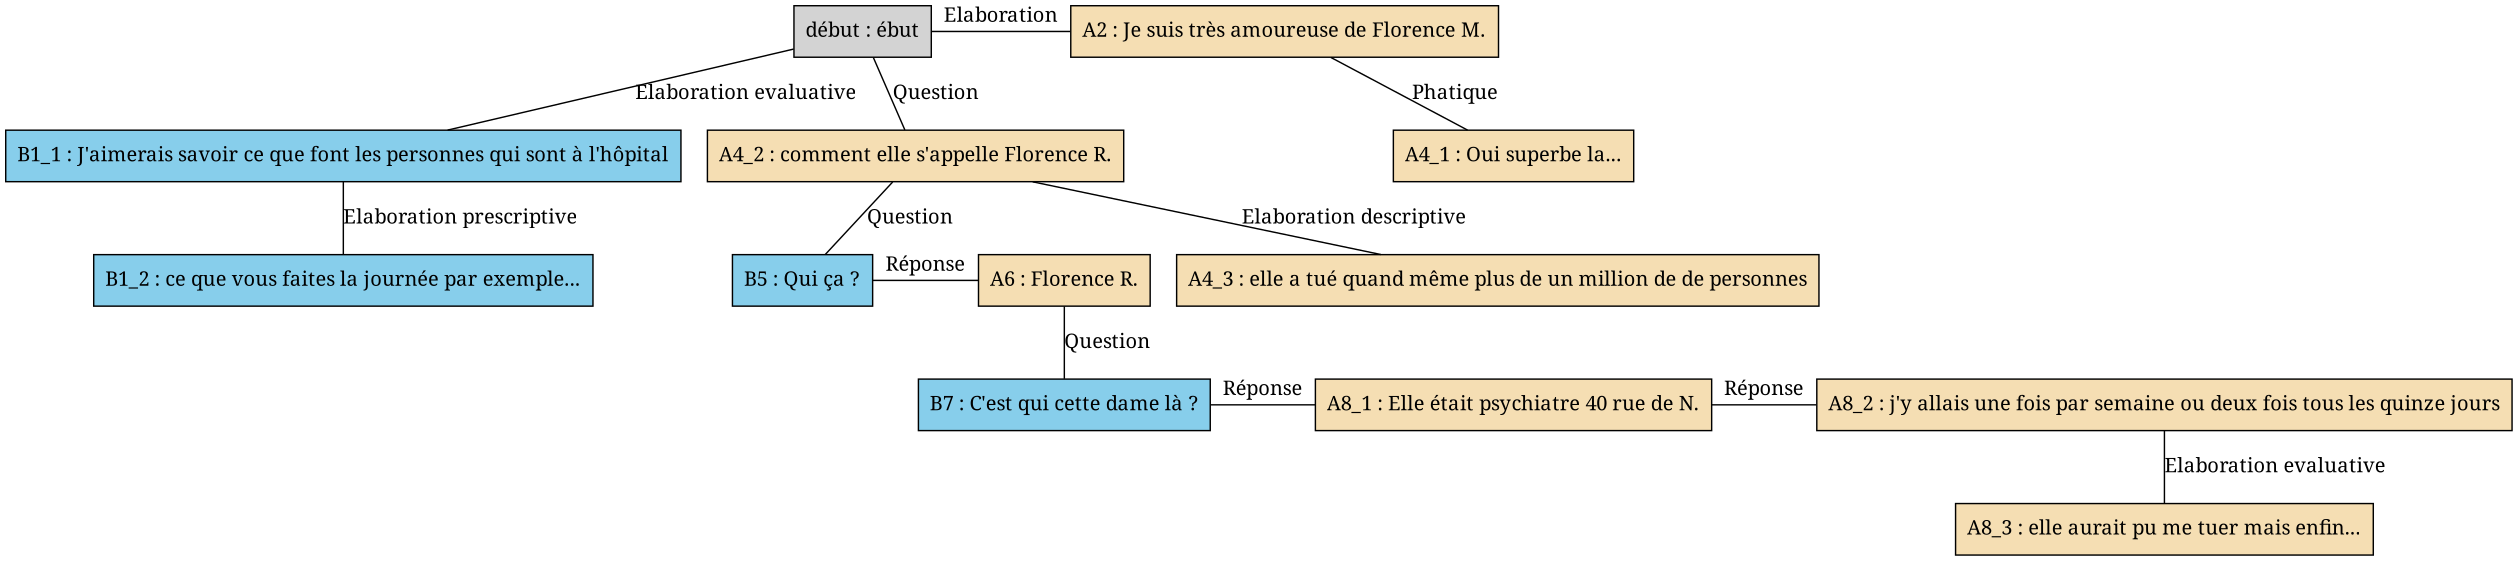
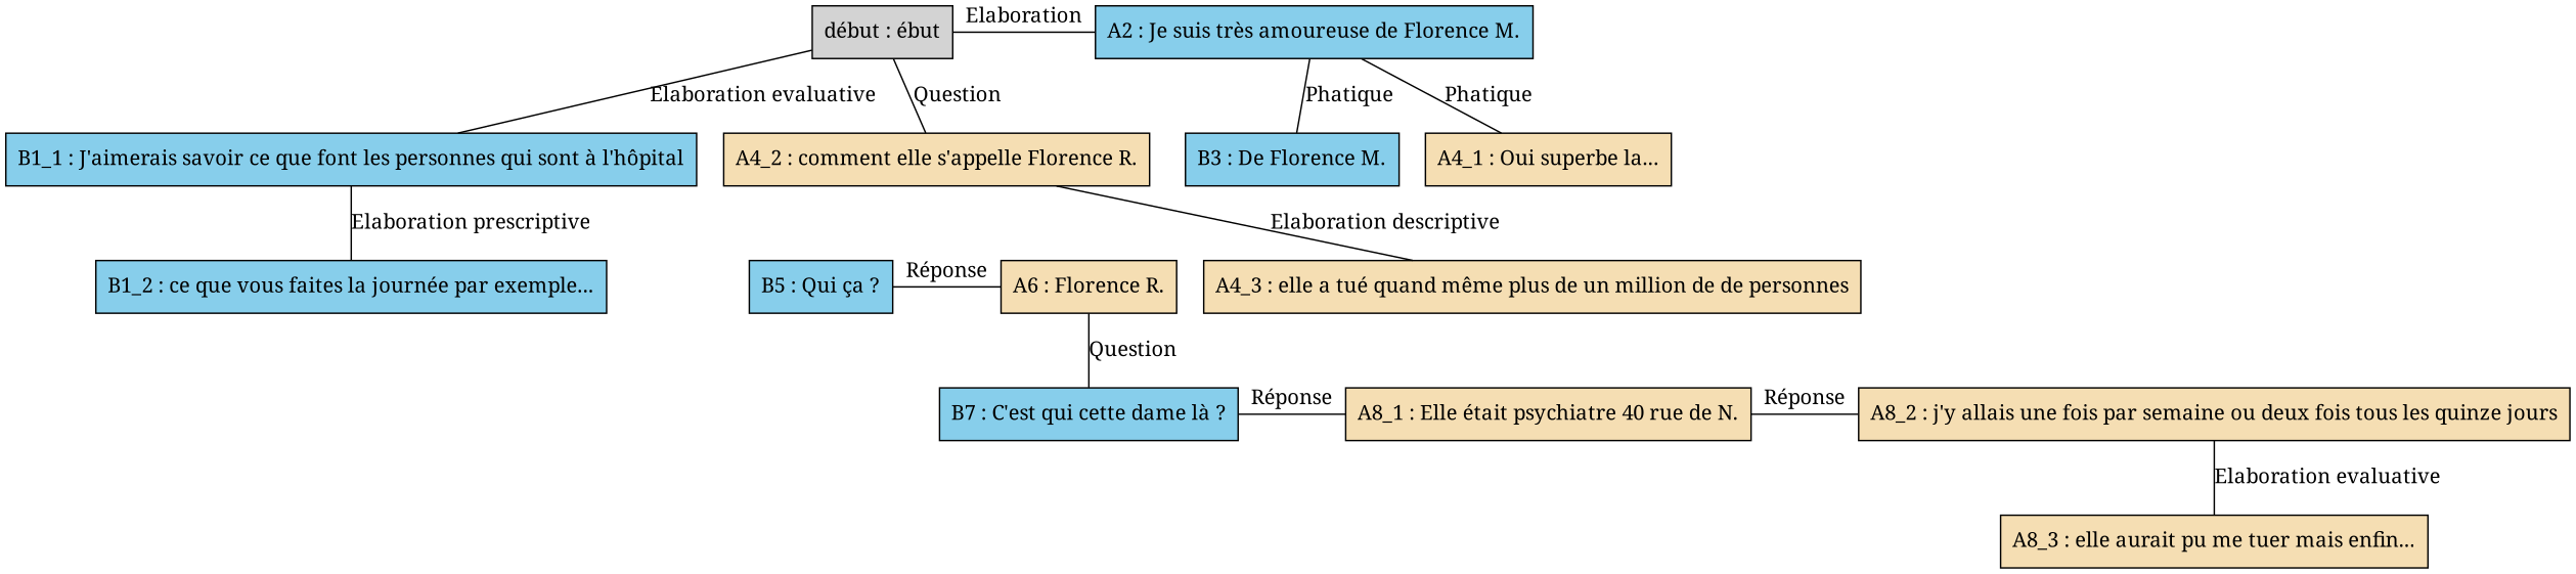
  digraph {
    fontname="Noto Serif"
    node [fontname="Noto Serif" shape=box style=filled fillcolor=wheat]
    edge [dir=none fontname="Noto Serif"]
    n1 [label="début : ébut" fillcolor=""]
-   n2 [label="A2 : Je suis très amoureuse de Florence M."]
+   n2 [fillcolor=skyblue label="A2 : Je suis très amoureuse de Florence M."]
    n3 [fillcolor=skyblue label="B5 : Qui ça ?"]
    n4 [label="A6 : Florence R."]
    n5 [fillcolor=skyblue label="B7 : C'est qui cette dame là ?"]
    n6 [label="A8_1 : Elle était psychiatre 40 rue de N."]
    n7 [label="A8_2 : j'y allais une fois par semaine ou deux fois tous les quinze jours"]
    n8 [fillcolor=skyblue label="B1_1 : J'aimerais savoir ce que font les personnes qui sont à l'hôpital"]
    n9 [label="A4_2 : comment elle s'appelle Florence R."]
+   n10 [fillcolor=skyblue label="B3 : De Florence M."]
    n11 [label="A4_1 : Oui superbe la..."]
    n12 [label="A8_3 : elle aurait pu me tuer mais enfin..."]
    n13 [fillcolor=skyblue label="B1_2 : ce que vous faites la journée par exemple..."]
    n14 [label="A4_3 : elle a tué quand même plus de un million de de personnes"]
    subgraph sub_1 {
      rank=same
      n1
      n2
    }
    subgraph sub_2 {
      rank=same
      n3
      n4
    }
    subgraph sub_3 {
      rank=same
      n5
      n6
    }
    subgraph sub_4 {
      rank=same
      n6
      n7
    }
    n1 -> n2 [label=Elaboration]
    n1 -> n8 [label="Elaboration evaluative"]
    n1 -> n9 [label=Question]
+   n2 -> n10 [label=Phatique]
    n2 -> n11 [label=Phatique]
    n3 -> n4 [label="Réponse"]
    n4 -> n5 [label=Question]
    n5 -> n6 [label="Réponse"]
    n6 -> n7 [label="Réponse"]
    n7 -> n12 [label="Elaboration evaluative"]
    n8 -> n13 [label="Elaboration prescriptive"]
-   n9 -> n3 [label=Question]
    n9 -> n14 [label="Elaboration descriptive"]
  }
